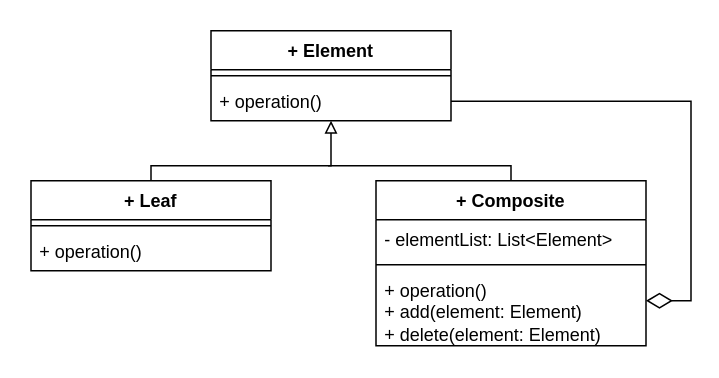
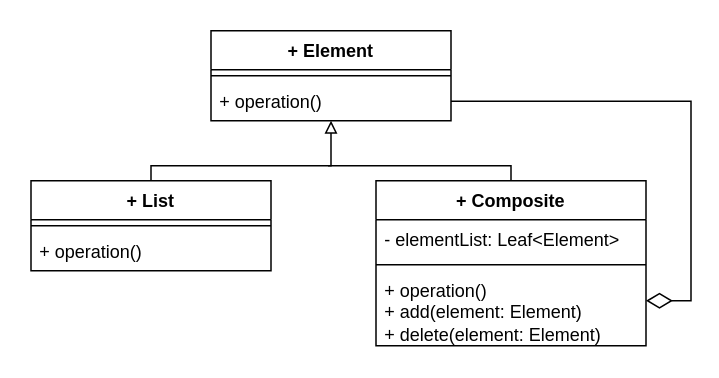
  <mxCell id="0" />
  <mxCell id="1" parent="0" />
  <mxCell id="2" value="+ Element" style="swimlane;fontStyle=1;align=center;verticalAlign=top;childLayout=stackLayout;horizontal=1;startSize=26;horizontalStack=0;resizeParent=1;resizeParentMax=0;resizeLast=0;collapsible=1;marginBottom=0;whiteSpace=wrap;html=1;" vertex="1" parent="1"><mxGeometry x="140" y="20" width="160" height="60" as="geometry" /></mxCell>
  <mxCell id="3" value="" style="line;strokeWidth=1;fillColor=none;align=left;verticalAlign=middle;spacingTop=-1;spacingLeft=3;spacingRight=3;rotatable=0;labelPosition=right;points=[];portConstraint=eastwest;strokeColor=inherit;" vertex="1" parent="2"><mxGeometry y="26" width="160" height="8" as="geometry" /></mxCell>
  <mxCell id="4" value="+ operation()" style="text;strokeColor=none;fillColor=none;align=left;verticalAlign=top;spacingLeft=4;spacingRight=4;overflow=hidden;rotatable=0;points=[[0,0.5],[1,0.5]];portConstraint=eastwest;whiteSpace=wrap;html=1;" vertex="1" parent="2"><mxGeometry y="34" width="160" height="26" as="geometry" /></mxCell>
- <mxCell id="5" value="+ Leaf" style="swimlane;fontStyle=1;align=center;verticalAlign=top;childLayout=stackLayout;horizontal=1;startSize=26;horizontalStack=0;resizeParent=1;resizeParentMax=0;resizeLast=0;collapsible=1;marginBottom=0;whiteSpace=wrap;html=1;" vertex="1" parent="1"><mxGeometry x="20" y="120" width="160" height="60" as="geometry" /></mxCell>
+ <mxCell id="5" value="+ List" style="swimlane;fontStyle=1;align=center;verticalAlign=top;childLayout=stackLayout;horizontal=1;startSize=26;horizontalStack=0;resizeParent=1;resizeParentMax=0;resizeLast=0;collapsible=1;marginBottom=0;whiteSpace=wrap;html=1;" vertex="1" parent="1"><mxGeometry x="20" y="120" width="160" height="60" as="geometry" /></mxCell>
  <mxCell id="6" value="" style="line;strokeWidth=1;fillColor=none;align=left;verticalAlign=middle;spacingTop=-1;spacingLeft=3;spacingRight=3;rotatable=0;labelPosition=right;points=[];portConstraint=eastwest;strokeColor=inherit;" vertex="1" parent="5"><mxGeometry y="26" width="160" height="8" as="geometry" /></mxCell>
  <mxCell id="7" value="+ operation()" style="text;strokeColor=none;fillColor=none;align=left;verticalAlign=top;spacingLeft=4;spacingRight=4;overflow=hidden;rotatable=0;points=[[0,0.5],[1,0.5]];portConstraint=eastwest;whiteSpace=wrap;html=1;" vertex="1" parent="5"><mxGeometry y="34" width="160" height="26" as="geometry" /></mxCell>
  <mxCell id="8" value="+ Composite" style="swimlane;fontStyle=1;align=center;verticalAlign=top;childLayout=stackLayout;horizontal=1;startSize=26;horizontalStack=0;resizeParent=1;resizeParentMax=0;resizeLast=0;collapsible=1;marginBottom=0;whiteSpace=wrap;html=1;" vertex="1" parent="1"><mxGeometry x="250" y="120" width="180" height="110" as="geometry" /></mxCell>
- <mxCell id="9" value="- elementList: List&amp;lt;Element&amp;gt;" style="text;strokeColor=none;fillColor=none;align=left;verticalAlign=top;spacingLeft=4;spacingRight=4;overflow=hidden;rotatable=0;points=[[0,0.5],[1,0.5]];portConstraint=eastwest;whiteSpace=wrap;html=1;" vertex="1" parent="8"><mxGeometry y="26" width="180" height="26" as="geometry" /></mxCell>
+ <mxCell id="9" value="- elementList: Leaf&amp;lt;Element&amp;gt;" style="text;strokeColor=none;fillColor=none;align=left;verticalAlign=top;spacingLeft=4;spacingRight=4;overflow=hidden;rotatable=0;points=[[0,0.5],[1,0.5]];portConstraint=eastwest;whiteSpace=wrap;html=1;" vertex="1" parent="8"><mxGeometry y="26" width="180" height="26" as="geometry" /></mxCell>
  <mxCell id="10" value="" style="line;strokeWidth=1;fillColor=none;align=left;verticalAlign=middle;spacingTop=-1;spacingLeft=3;spacingRight=3;rotatable=0;labelPosition=right;points=[];portConstraint=eastwest;strokeColor=inherit;" vertex="1" parent="8"><mxGeometry y="52" width="180" height="8" as="geometry" /></mxCell>
  <mxCell id="11" value="+ operation()&lt;div&gt;+ add(element: Element)&lt;/div&gt;&lt;div&gt;+ delete(element: Element)&lt;/div&gt;" style="text;strokeColor=none;fillColor=none;align=left;verticalAlign=top;spacingLeft=4;spacingRight=4;overflow=hidden;rotatable=0;points=[[0,0.5],[1,0.5]];portConstraint=eastwest;whiteSpace=wrap;html=1;" vertex="1" parent="8"><mxGeometry y="60" width="180" height="50" as="geometry" /></mxCell>
  <mxCell id="12" value="" style="html=1;verticalAlign=bottom;labelBackgroundColor=none;endArrow=block;endFill=0;rounded=0;" edge="1" parent="1"><mxGeometry width="160" relative="1" as="geometry"><mxPoint x="220" y="110" as="sourcePoint" /><mxPoint x="220" y="80" as="targetPoint" /></mxGeometry></mxCell>
  <mxCell id="13" value="" style="html=1;verticalAlign=bottom;labelBackgroundColor=none;endArrow=none;endFill=0;rounded=0;" edge="1" parent="1"><mxGeometry width="160" relative="1" as="geometry"><mxPoint x="100" y="110" as="sourcePoint" /><mxPoint x="220.5" y="110" as="targetPoint" /></mxGeometry></mxCell>
  <mxCell id="14" value="" style="html=1;verticalAlign=bottom;labelBackgroundColor=none;endArrow=none;endFill=0;rounded=0;" edge="1" parent="1"><mxGeometry width="160" relative="1" as="geometry"><mxPoint x="218" y="110" as="sourcePoint" /><mxPoint x="340" y="110" as="targetPoint" /></mxGeometry></mxCell>
  <mxCell id="15" value="" style="html=1;verticalAlign=bottom;labelBackgroundColor=none;endArrow=none;endFill=0;rounded=0;" edge="1" parent="1"><mxGeometry width="160" relative="1" as="geometry"><mxPoint x="100" y="120" as="sourcePoint" /><mxPoint x="100" y="109.5" as="targetPoint" /></mxGeometry></mxCell>
  <mxCell id="16" value="" style="html=1;verticalAlign=bottom;labelBackgroundColor=none;endArrow=none;endFill=0;rounded=0;" edge="1" parent="1"><mxGeometry width="160" relative="1" as="geometry"><mxPoint x="340" y="120" as="sourcePoint" /><mxPoint x="340" y="109.5" as="targetPoint" /></mxGeometry></mxCell>
  <mxCell id="17" style="edgeStyle=orthogonalEdgeStyle;rounded=0;orthogonalLoop=1;jettySize=auto;html=1;entryX=1;entryY=0.4;entryDx=0;entryDy=0;entryPerimeter=0;endArrow=diamondThin;endFill=0;endSize=15;" edge="1" parent="1" source="4" target="11"><mxGeometry relative="1" as="geometry" /></mxCell>
